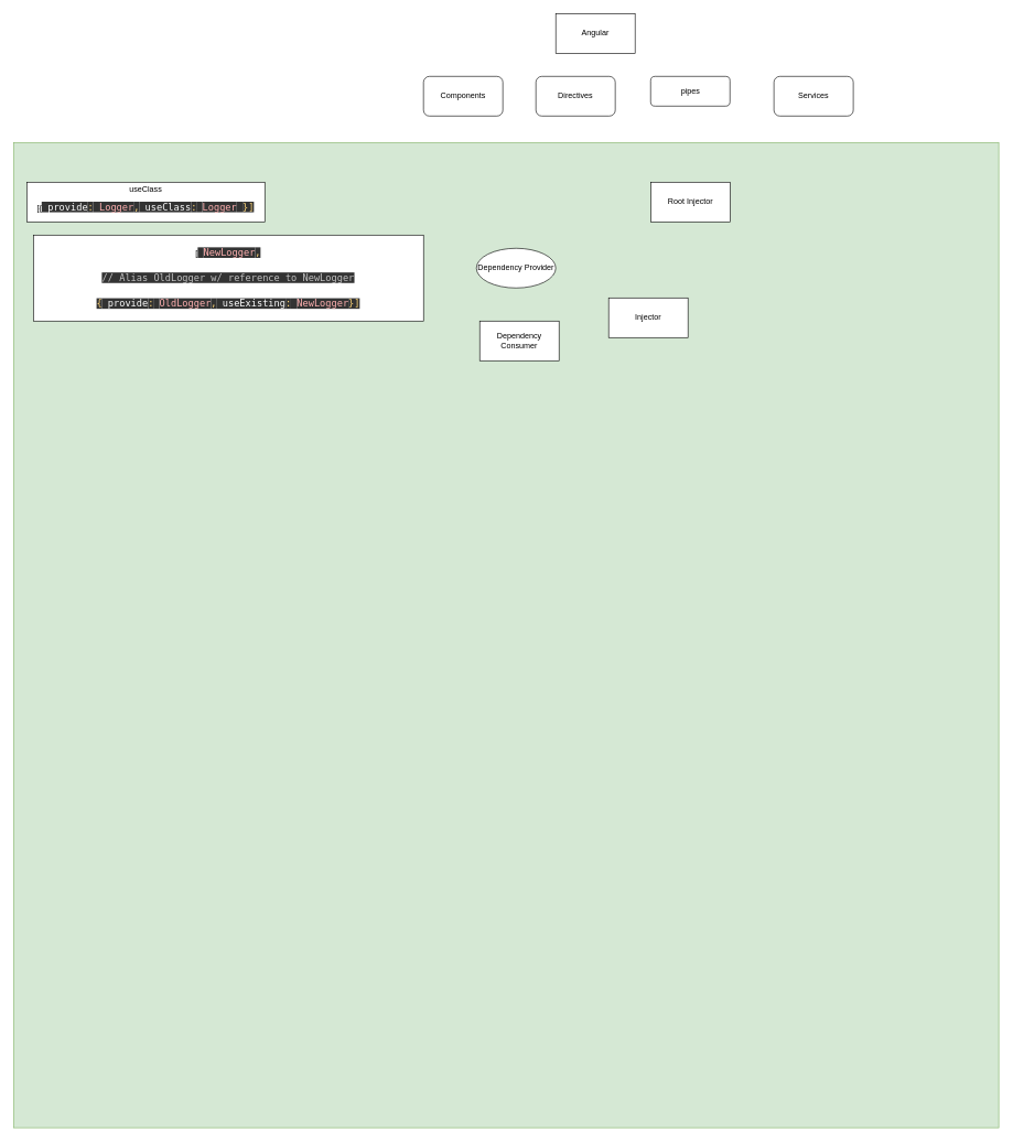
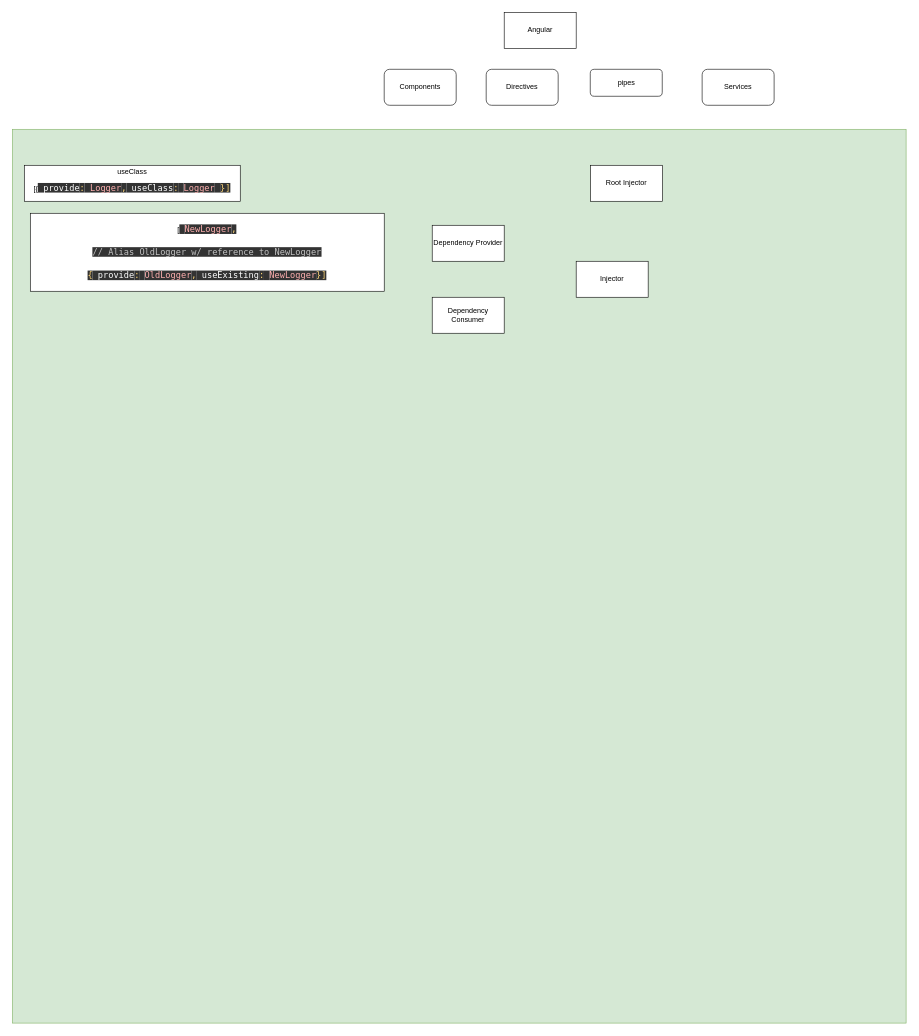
  <mxCell id="0" />
  <mxCell id="1" parent="0" />
  <mxCell id="2" value="Angular" style="rounded=0;whiteSpace=wrap;html=1;" vertex="1" parent="1"><mxGeometry x="840" y="20" width="120" height="60" as="geometry" /></mxCell>
  <mxCell id="3" value="Components" style="rounded=1;whiteSpace=wrap;html=1;" vertex="1" parent="1"><mxGeometry x="640" y="115" width="120" height="60" as="geometry" /></mxCell>
  <mxCell id="4" value="Directives&lt;br&gt;" style="rounded=1;whiteSpace=wrap;html=1;" vertex="1" parent="1"><mxGeometry x="810" y="115" width="120" height="60" as="geometry" /></mxCell>
  <mxCell id="5" value="pipes" style="rounded=1;whiteSpace=wrap;html=1;" vertex="1" parent="1"><mxGeometry x="983.5" y="115" width="120" height="45" as="geometry" /></mxCell>
  <mxCell id="6" value="Services" style="rounded=1;whiteSpace=wrap;html=1;" vertex="1" parent="1"><mxGeometry x="1170" y="115" width="120" height="60" as="geometry" /></mxCell>
  <mxCell id="7" value="" style="whiteSpace=wrap;html=1;aspect=fixed;fillColor=#d5e8d4;strokeColor=#82b366;" vertex="1" parent="1"><mxGeometry x="20" y="215" width="1490" height="1490" as="geometry" /></mxCell>
  <mxCell id="8" value="Root Injector" style="rounded=0;whiteSpace=wrap;html=1;" vertex="1" parent="1"><mxGeometry x="984" y="275" width="120" height="60" as="geometry" /></mxCell>
- <mxCell id="9" value="Dependency Provider" style="ellipse;whiteSpace=wrap;html=1;" vertex="1" parent="1"><mxGeometry x="720" y="375" width="120" height="60" as="geometry" /></mxCell>
- <mxCell id="10" value="Dependency Consumer" style="rounded=0;whiteSpace=wrap;html=1;" vertex="1" parent="1"><mxGeometry x="725" y="485" width="120" height="60" as="geometry" /></mxCell>
- <mxCell id="11" value="Injector" style="rounded=0;whiteSpace=wrap;html=1;" vertex="1" parent="1"><mxGeometry x="920" y="450" width="120" height="60" as="geometry" /></mxCell>
+ <mxCell id="9" value="Dependency Provider" style="rounded=0;whiteSpace=wrap;html=1;" vertex="1" parent="1"><mxGeometry x="720" y="375" width="120" height="60" as="geometry" /></mxCell>
+ <mxCell id="10" value="Dependency Consumer" style="rounded=0;whiteSpace=wrap;html=1;" vertex="1" parent="1"><mxGeometry x="720" y="495" width="120" height="60" as="geometry" /></mxCell>
+ <mxCell id="11" value="Injector" style="rounded=0;whiteSpace=wrap;html=1;" vertex="1" parent="1"><mxGeometry x="960" y="435" width="120" height="60" as="geometry" /></mxCell>
  <mxCell id="12" value="useClass&lt;br&gt;[{&lt;span style=&quot;color: rgb(255, 255, 255); line-height: 2.4rem; font-family: &amp;quot;Roboto Mono&amp;quot;, monospace; font-size: 14.4px; text-align: start; background-color: rgb(51, 51, 51);&quot; class=&quot;pln&quot;&gt; provide&lt;/span&gt;&lt;span style=&quot;color: rgb(255, 215, 121); line-height: 2.4rem; font-family: &amp;quot;Roboto Mono&amp;quot;, monospace; font-size: 14.4px; text-align: start; background-color: rgb(51, 51, 51);&quot; class=&quot;pun&quot;&gt;:&lt;/span&gt;&lt;span style=&quot;color: rgb(255, 255, 255); line-height: 2.4rem; font-family: &amp;quot;Roboto Mono&amp;quot;, monospace; font-size: 14.4px; text-align: start; background-color: rgb(51, 51, 51);&quot; class=&quot;pln&quot;&gt; &lt;/span&gt;&lt;span style=&quot;color: rgb(255, 176, 176); line-height: 2.4rem; font-family: &amp;quot;Roboto Mono&amp;quot;, monospace; font-size: 14.4px; text-align: start; background-color: rgb(51, 51, 51);&quot; class=&quot;typ&quot;&gt;Logger&lt;/span&gt;&lt;span style=&quot;color: rgb(255, 215, 121); line-height: 2.4rem; font-family: &amp;quot;Roboto Mono&amp;quot;, monospace; font-size: 14.4px; text-align: start; background-color: rgb(51, 51, 51);&quot; class=&quot;pun&quot;&gt;,&lt;/span&gt;&lt;span style=&quot;color: rgb(255, 255, 255); line-height: 2.4rem; font-family: &amp;quot;Roboto Mono&amp;quot;, monospace; font-size: 14.4px; text-align: start; background-color: rgb(51, 51, 51);&quot; class=&quot;pln&quot;&gt; useClass&lt;/span&gt;&lt;span style=&quot;color: rgb(255, 215, 121); line-height: 2.4rem; font-family: &amp;quot;Roboto Mono&amp;quot;, monospace; font-size: 14.4px; text-align: start; background-color: rgb(51, 51, 51);&quot; class=&quot;pun&quot;&gt;:&lt;/span&gt;&lt;span style=&quot;color: rgb(255, 255, 255); line-height: 2.4rem; font-family: &amp;quot;Roboto Mono&amp;quot;, monospace; font-size: 14.4px; text-align: start; background-color: rgb(51, 51, 51);&quot; class=&quot;pln&quot;&gt; &lt;/span&gt;&lt;span style=&quot;color: rgb(255, 176, 176); line-height: 2.4rem; font-family: &amp;quot;Roboto Mono&amp;quot;, monospace; font-size: 14.4px; text-align: start; background-color: rgb(51, 51, 51);&quot; class=&quot;typ&quot;&gt;Logger&lt;/span&gt;&lt;span style=&quot;color: rgb(255, 255, 255); line-height: 2.4rem; font-family: &amp;quot;Roboto Mono&amp;quot;, monospace; font-size: 14.4px; text-align: start; background-color: rgb(51, 51, 51);&quot; class=&quot;pln&quot;&gt; &lt;/span&gt;&lt;span style=&quot;color: rgb(255, 215, 121); line-height: 2.4rem; font-family: &amp;quot;Roboto Mono&amp;quot;, monospace; font-size: 14.4px; text-align: start; background-color: rgb(51, 51, 51);&quot; class=&quot;pun&quot;&gt;}]&lt;/span&gt;" style="rounded=0;whiteSpace=wrap;html=1;" vertex="1" parent="1"><mxGeometry x="40" y="275" width="360" height="60" as="geometry" /></mxCell>
  <mxCell id="13" value="[&lt;span style=&quot;color: rgb(255, 255, 255); line-height: 2.4rem; font-family: &amp;quot;Roboto Mono&amp;quot;, monospace; font-size: 14.4px; text-align: start; background-color: rgb(51, 51, 51);&quot; class=&quot;pln&quot;&gt; &lt;/span&gt;&lt;span style=&quot;color: rgb(255, 176, 176); line-height: 2.4rem; font-family: &amp;quot;Roboto Mono&amp;quot;, monospace; font-size: 14.4px; text-align: start; background-color: rgb(51, 51, 51);&quot; class=&quot;typ&quot;&gt;NewLogger&lt;/span&gt;&lt;span style=&quot;color: rgb(255, 215, 121); line-height: 2.4rem; font-family: &amp;quot;Roboto Mono&amp;quot;, monospace; font-size: 14.4px; text-align: start; background-color: rgb(51, 51, 51);&quot; class=&quot;pun&quot;&gt;,&lt;/span&gt;&lt;span style=&quot;color: rgb(255, 255, 255); line-height: 2.4rem; font-family: &amp;quot;Roboto Mono&amp;quot;, monospace; font-size: 14.4px; text-align: start; background-color: rgb(51, 51, 51);&quot; class=&quot;pln&quot;&gt;&lt;br/&gt;  &lt;/span&gt;&lt;span style=&quot;color: rgba(255, 255, 255, 0.7); line-height: 2.4rem; font-family: &amp;quot;Roboto Mono&amp;quot;, monospace; font-size: 14.4px; text-align: start; background-color: rgb(51, 51, 51);&quot; class=&quot;com&quot;&gt;// Alias OldLogger w/ reference to NewLogger&lt;/span&gt;&lt;span style=&quot;color: rgb(255, 255, 255); line-height: 2.4rem; font-family: &amp;quot;Roboto Mono&amp;quot;, monospace; font-size: 14.4px; text-align: start; background-color: rgb(51, 51, 51);&quot; class=&quot;pln&quot;&gt;&lt;br/&gt;  &lt;/span&gt;&lt;span style=&quot;color: rgb(255, 215, 121); line-height: 2.4rem; font-family: &amp;quot;Roboto Mono&amp;quot;, monospace; font-size: 14.4px; text-align: start; background-color: rgb(51, 51, 51);&quot; class=&quot;pun&quot;&gt;{&lt;/span&gt;&lt;span style=&quot;color: rgb(255, 255, 255); line-height: 2.4rem; font-family: &amp;quot;Roboto Mono&amp;quot;, monospace; font-size: 14.4px; text-align: start; background-color: rgb(51, 51, 51);&quot; class=&quot;pln&quot;&gt; provide&lt;/span&gt;&lt;span style=&quot;color: rgb(255, 215, 121); line-height: 2.4rem; font-family: &amp;quot;Roboto Mono&amp;quot;, monospace; font-size: 14.4px; text-align: start; background-color: rgb(51, 51, 51);&quot; class=&quot;pun&quot;&gt;:&lt;/span&gt;&lt;span style=&quot;color: rgb(255, 255, 255); line-height: 2.4rem; font-family: &amp;quot;Roboto Mono&amp;quot;, monospace; font-size: 14.4px; text-align: start; background-color: rgb(51, 51, 51);&quot; class=&quot;pln&quot;&gt; &lt;/span&gt;&lt;span style=&quot;color: rgb(255, 176, 176); line-height: 2.4rem; font-family: &amp;quot;Roboto Mono&amp;quot;, monospace; font-size: 14.4px; text-align: start; background-color: rgb(51, 51, 51);&quot; class=&quot;typ&quot;&gt;OldLogger&lt;/span&gt;&lt;span style=&quot;color: rgb(255, 215, 121); line-height: 2.4rem; font-family: &amp;quot;Roboto Mono&amp;quot;, monospace; font-size: 14.4px; text-align: start; background-color: rgb(51, 51, 51);&quot; class=&quot;pun&quot;&gt;,&lt;/span&gt;&lt;span style=&quot;color: rgb(255, 255, 255); line-height: 2.4rem; font-family: &amp;quot;Roboto Mono&amp;quot;, monospace; font-size: 14.4px; text-align: start; background-color: rgb(51, 51, 51);&quot; class=&quot;pln&quot;&gt; useExisting&lt;/span&gt;&lt;span style=&quot;color: rgb(255, 215, 121); line-height: 2.4rem; font-family: &amp;quot;Roboto Mono&amp;quot;, monospace; font-size: 14.4px; text-align: start; background-color: rgb(51, 51, 51);&quot; class=&quot;pun&quot;&gt;:&lt;/span&gt;&lt;span style=&quot;color: rgb(255, 255, 255); line-height: 2.4rem; font-family: &amp;quot;Roboto Mono&amp;quot;, monospace; font-size: 14.4px; text-align: start; background-color: rgb(51, 51, 51);&quot; class=&quot;pln&quot;&gt; &lt;/span&gt;&lt;span style=&quot;color: rgb(255, 176, 176); line-height: 2.4rem; font-family: &amp;quot;Roboto Mono&amp;quot;, monospace; font-size: 14.4px; text-align: start; background-color: rgb(51, 51, 51);&quot; class=&quot;typ&quot;&gt;NewLogger&lt;/span&gt;&lt;span style=&quot;color: rgb(255, 215, 121); line-height: 2.4rem; font-family: &amp;quot;Roboto Mono&amp;quot;, monospace; font-size: 14.4px; text-align: start; background-color: rgb(51, 51, 51);&quot; class=&quot;pun&quot;&gt;}]&lt;/span&gt;" style="rounded=0;whiteSpace=wrap;html=1;" vertex="1" parent="1"><mxGeometry x="50" y="355" width="590" height="130" as="geometry" /></mxCell>
